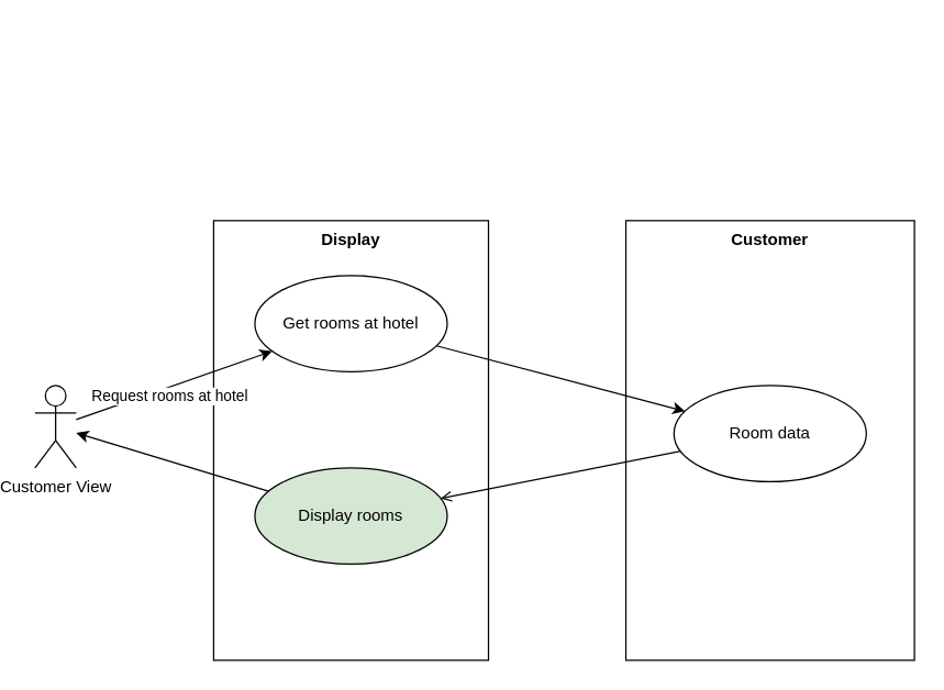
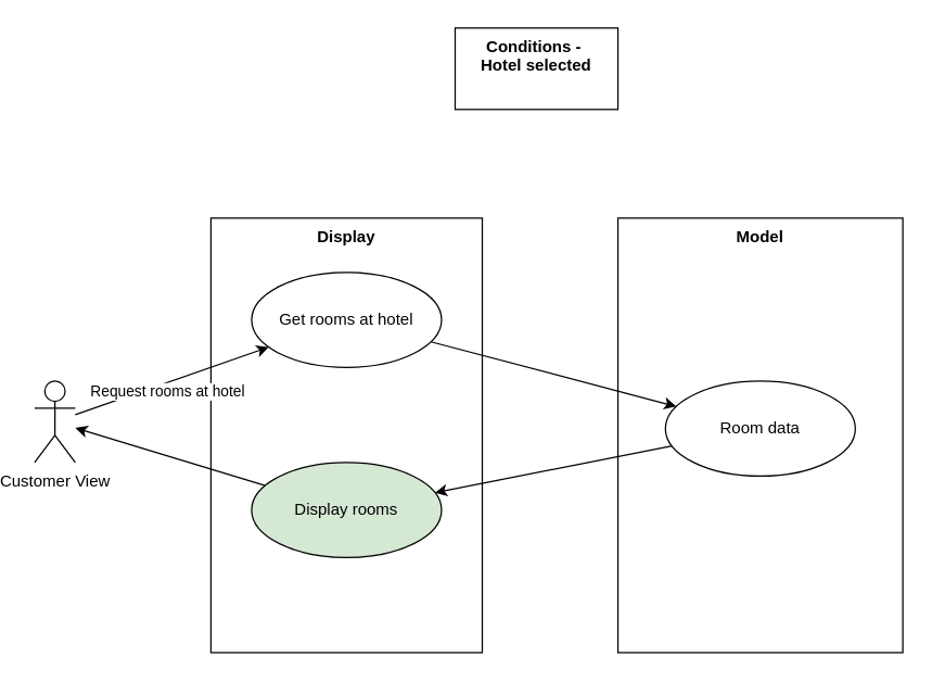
  <mxCell id="0" />
  <mxCell id="1" parent="0" />
  <mxCell id="2" value="Display" style="shape=rect;html=1;verticalAlign=top;fontStyle=1;whiteSpace=wrap;align=center;" parent="1" vertex="1"><mxGeometry x="150" y="160" width="200" height="320" as="geometry" /></mxCell>
  <mxCell id="3" style="edgeStyle=none;html=1;" edge="1" parent="1" source="5" target="9"><mxGeometry relative="1" as="geometry" /></mxCell>
  <mxCell id="4" value="Request rooms at hotel" style="edgeLabel;html=1;align=center;verticalAlign=middle;resizable=0;points=[];" vertex="1" connectable="0" parent="3"><mxGeometry x="0.216" relative="1" as="geometry"><mxPoint x="-19" y="13" as="offset" /></mxGeometry></mxCell>
  <mxCell id="5" value="Customer View" style="shape=umlActor;html=1;verticalLabelPosition=bottom;verticalAlign=top;align=center;" parent="1" vertex="1"><mxGeometry x="20" y="280" width="30" height="60" as="geometry" /></mxCell>
- <mxCell id="6" value="Customer" style="shape=rect;html=1;verticalAlign=top;fontStyle=1;whiteSpace=wrap;align=center;" parent="1" vertex="1"><mxGeometry x="450" y="160" width="210" height="320" as="geometry" /></mxCell>
+ <mxCell id="6" value="Model" style="shape=rect;html=1;verticalAlign=top;fontStyle=1;whiteSpace=wrap;align=center;" parent="1" vertex="1"><mxGeometry x="450" y="160" width="210" height="320" as="geometry" /></mxCell>
  <mxCell id="7" value="Display rooms" style="ellipse;whiteSpace=wrap;html=1;fillColor=#d5e8d4;" parent="1" vertex="1"><mxGeometry x="180" y="340" width="140" height="70" as="geometry" /></mxCell>
  <mxCell id="8" style="edgeStyle=none;html=1;" edge="1" parent="1" source="9" target="11"><mxGeometry relative="1" as="geometry" /></mxCell>
  <mxCell id="9" value="Get rooms at hotel" style="ellipse;whiteSpace=wrap;html=1;" vertex="1" parent="1"><mxGeometry x="180" y="200" width="140" height="70" as="geometry" /></mxCell>
- <mxCell id="10" style="edgeStyle=none;html=1;endArrow=open;" edge="1" parent="1" source="11" target="7"><mxGeometry relative="1" as="geometry" /></mxCell>
+ <mxCell id="10" style="edgeStyle=none;html=1;" edge="1" parent="1" source="11" target="7"><mxGeometry relative="1" as="geometry" /></mxCell>
  <mxCell id="11" value="Room data" style="ellipse;whiteSpace=wrap;html=1;" vertex="1" parent="1"><mxGeometry x="485" y="280" width="140" height="70" as="geometry" /></mxCell>
  <mxCell id="12" style="edgeStyle=none;html=1;" edge="1" parent="1" source="7" target="5"><mxGeometry relative="1" as="geometry" /></mxCell>
+ <mxCell id="13" value="Conditions -&amp;nbsp;&lt;div&gt;Hotel selected&lt;/div&gt;" style="shape=rect;html=1;verticalAlign=top;fontStyle=1;whiteSpace=wrap;align=center;" vertex="1" parent="1"><mxGeometry x="330" y="20" width="120" height="60" as="geometry" /></mxCell>
